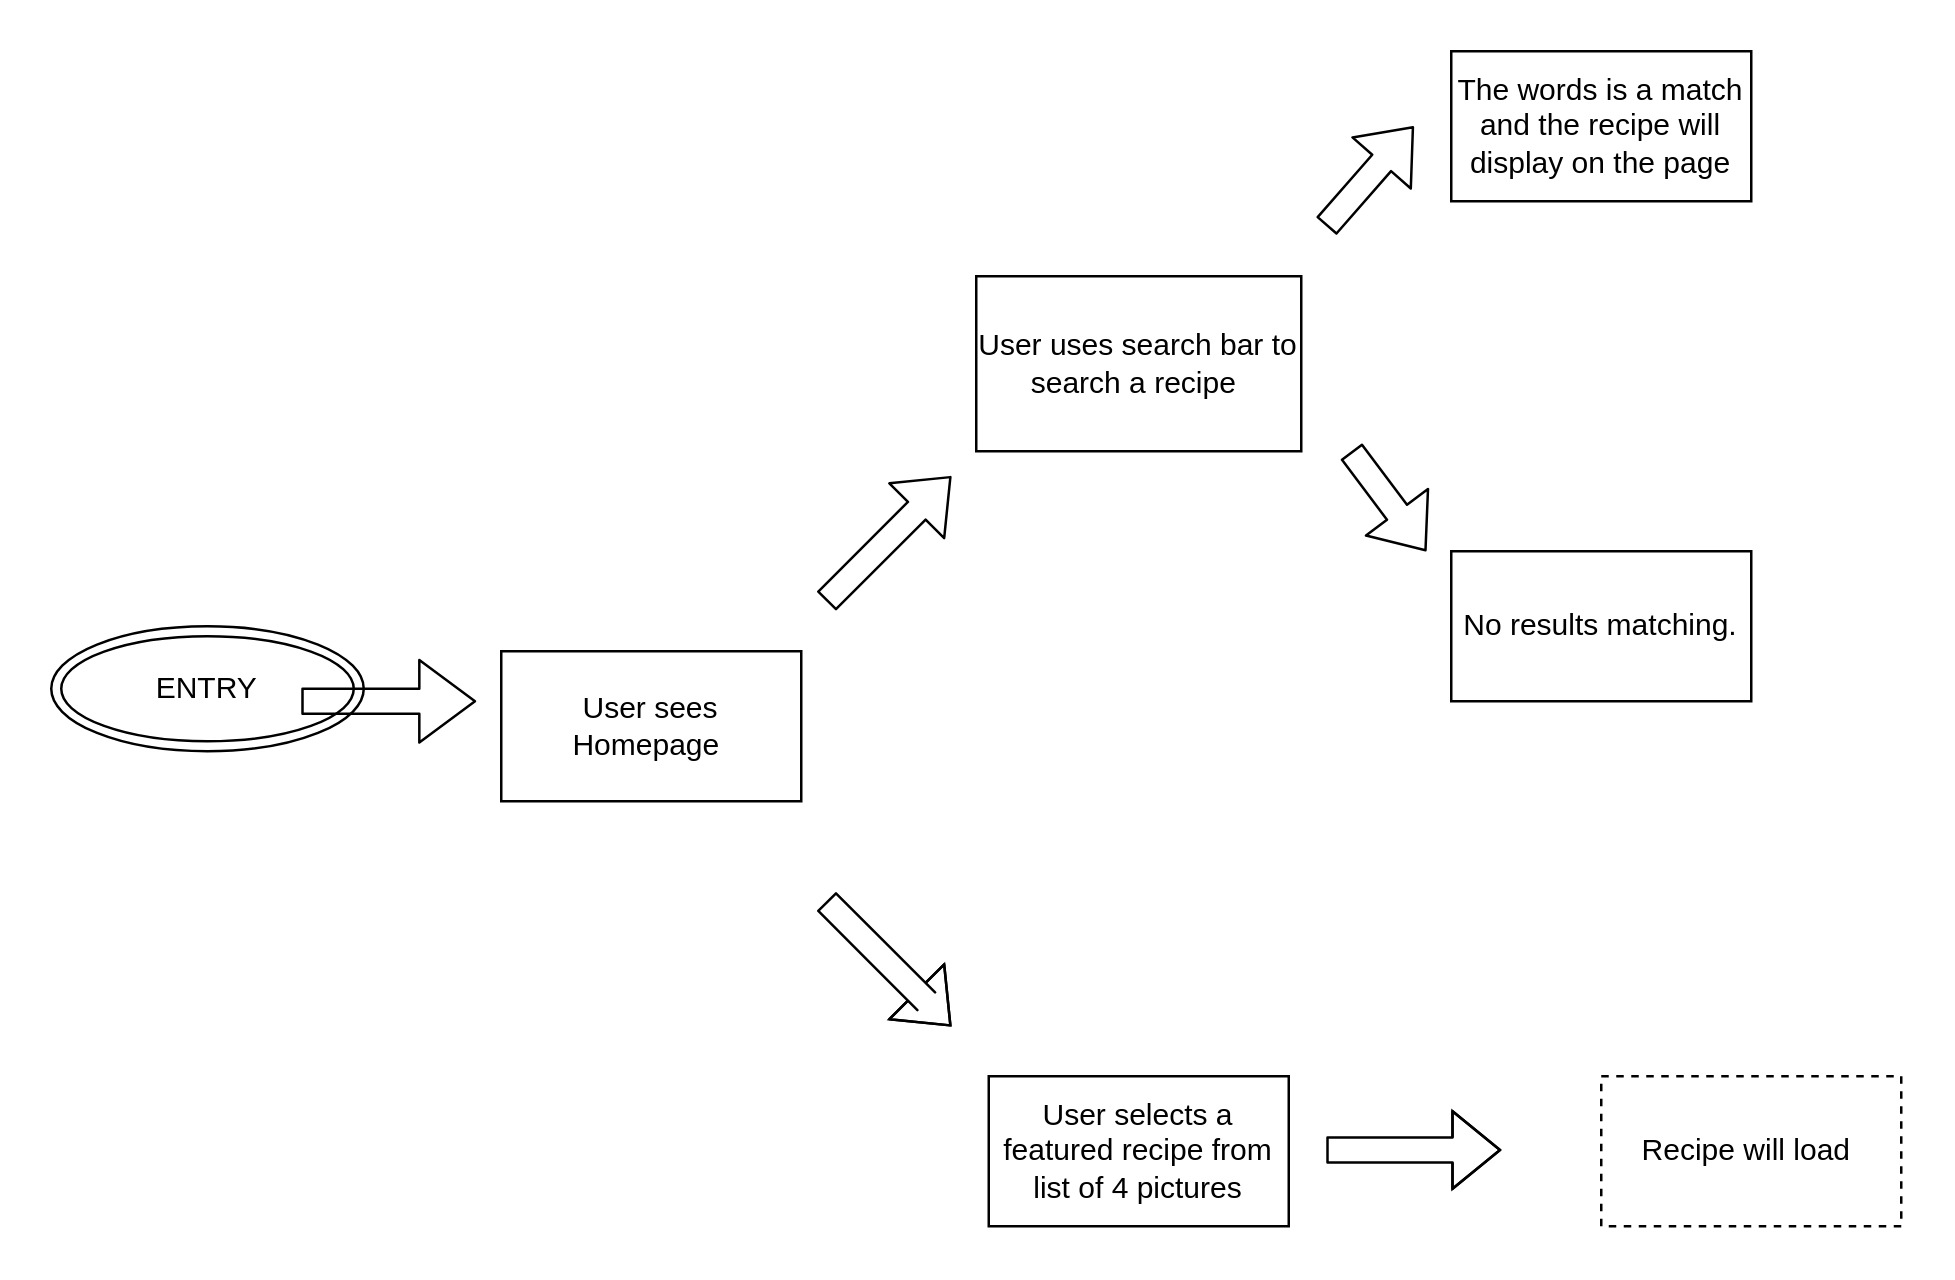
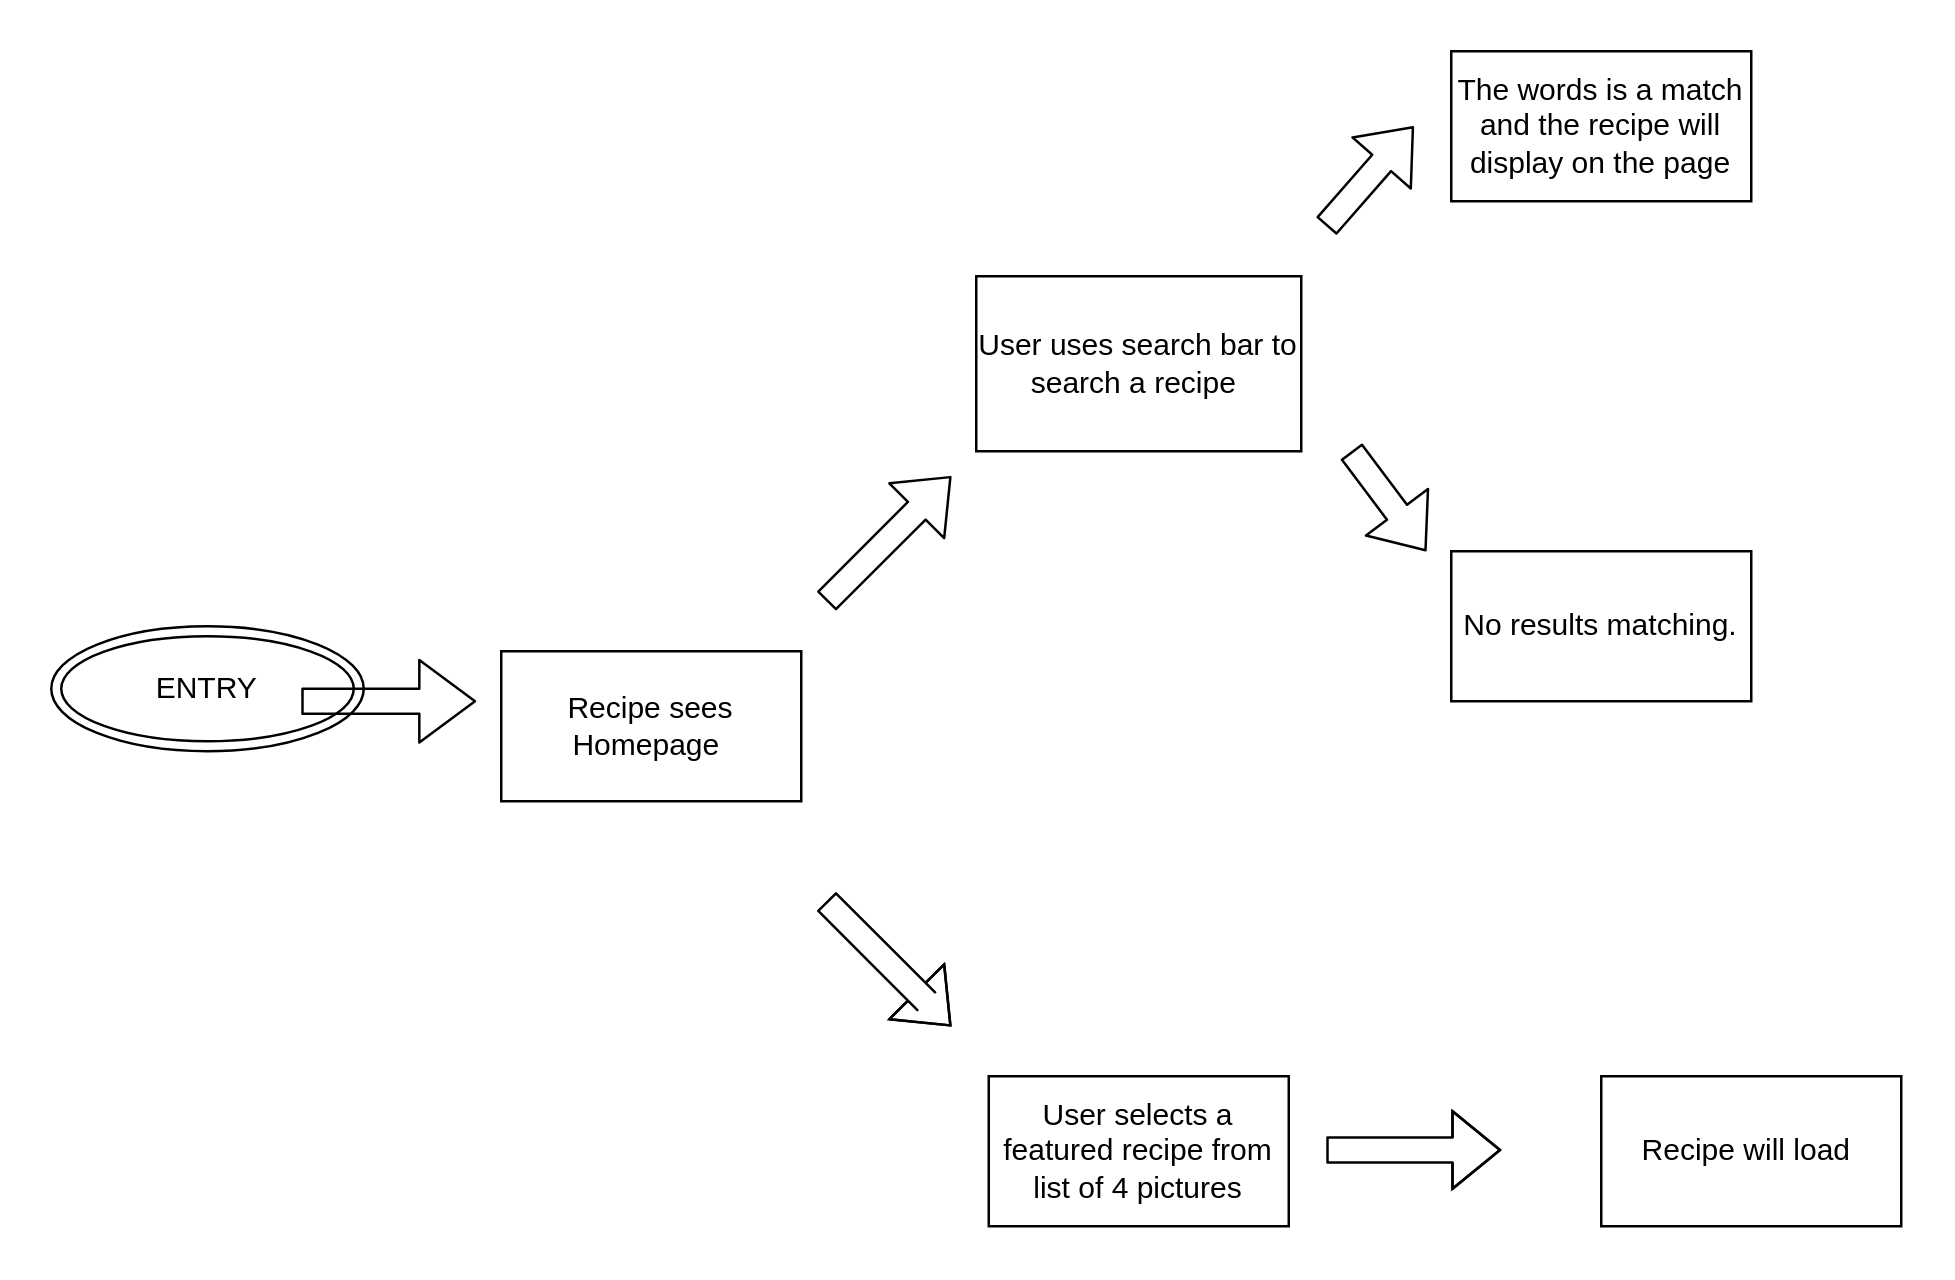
  <mxCell id="0" />
  <mxCell id="1" parent="0" />
  <mxCell id="2" value="ENTRY" style="ellipse;shape=doubleEllipse;whiteSpace=wrap;html=1;aspect=fixed;" vertex="1" parent="1"><mxGeometry x="20" y="250" width="125" height="50" as="geometry" /></mxCell>
  <mxCell id="3" value="" style="shape=flexArrow;endArrow=classic;html=1;endWidth=22;endSize=7.09;" edge="1" parent="1"><mxGeometry width="50" height="50" relative="1" as="geometry"><mxPoint x="120" y="280" as="sourcePoint" /><mxPoint x="190" y="280" as="targetPoint" /></mxGeometry></mxCell>
- <mxCell id="4" value="User sees Homepage&amp;nbsp;" style="rounded=0;whiteSpace=wrap;html=1;" vertex="1" parent="1"><mxGeometry x="200" y="260" width="120" height="60" as="geometry" /></mxCell>
+ <mxCell id="4" value="Recipe sees Homepage&amp;nbsp;" style="rounded=0;whiteSpace=wrap;html=1;" vertex="1" parent="1"><mxGeometry x="200" y="260" width="120" height="60" as="geometry" /></mxCell>
  <mxCell id="5" value="" style="shape=flexArrow;endArrow=classic;html=1;" edge="1" parent="1"><mxGeometry width="50" height="50" relative="1" as="geometry"><mxPoint x="330" y="360" as="sourcePoint" /><mxPoint x="380" y="410" as="targetPoint" /><Array as="points"><mxPoint x="350" y="380" /><mxPoint x="370" y="400" /></Array></mxGeometry></mxCell>
  <mxCell id="6" value="" style="shape=flexArrow;endArrow=classic;html=1;" edge="1" parent="1"><mxGeometry width="50" height="50" relative="1" as="geometry"><mxPoint x="330" y="240" as="sourcePoint" /><mxPoint x="380" y="190" as="targetPoint" /></mxGeometry></mxCell>
  <mxCell id="7" value="User uses search bar to search a recipe&amp;nbsp;" style="rounded=0;whiteSpace=wrap;html=1;" vertex="1" parent="1"><mxGeometry x="390" y="110" width="130" height="70" as="geometry" /></mxCell>
  <mxCell id="8" value="User selects a featured recipe from list of 4 pictures" style="rounded=0;whiteSpace=wrap;html=1;" vertex="1" parent="1"><mxGeometry x="395" y="430" width="120" height="60" as="geometry" /></mxCell>
  <mxCell id="9" value="" style="shape=flexArrow;endArrow=classic;html=1;" edge="1" parent="1"><mxGeometry width="50" height="50" relative="1" as="geometry"><mxPoint x="540" y="180" as="sourcePoint" /><mxPoint x="570" y="220" as="targetPoint" /></mxGeometry></mxCell>
  <mxCell id="10" value="No results matching." style="rounded=0;whiteSpace=wrap;html=1;" vertex="1" parent="1"><mxGeometry x="580" y="220" width="120" height="60" as="geometry" /></mxCell>
  <mxCell id="11" value="The words is a match and the recipe will display on the page" style="rounded=0;whiteSpace=wrap;html=1;" vertex="1" parent="1"><mxGeometry x="580" y="20" width="120" height="60" as="geometry" /></mxCell>
  <mxCell id="12" value="" style="shape=flexArrow;endArrow=classic;html=1;" edge="1" parent="1"><mxGeometry width="50" height="50" relative="1" as="geometry"><mxPoint x="530" y="90" as="sourcePoint" /><mxPoint x="565" as="targetPoint" y="50" /></mxGeometry></mxCell>
  <mxCell id="13" value="" style="shape=flexArrow;endArrow=classic;html=1;" edge="1" parent="1"><mxGeometry width="50" height="50" relative="1" as="geometry"><mxPoint x="530" y="459.5" as="sourcePoint" /><mxPoint x="600" y="459.5" as="targetPoint" /><Array as="points"><mxPoint x="560" y="459.5" /></Array></mxGeometry></mxCell>
- <mxCell id="14" value="Recipe will load&amp;nbsp;" style="rounded=0;whiteSpace=wrap;html=1;dashed=1;" vertex="1" parent="1"><mxGeometry x="640" y="430" width="120" height="60" as="geometry" /></mxCell>
+ <mxCell id="14" value="Recipe will load&amp;nbsp;" style="rounded=0;whiteSpace=wrap;html=1;" vertex="1" parent="1"><mxGeometry x="640" y="430" width="120" height="60" as="geometry" /></mxCell>
